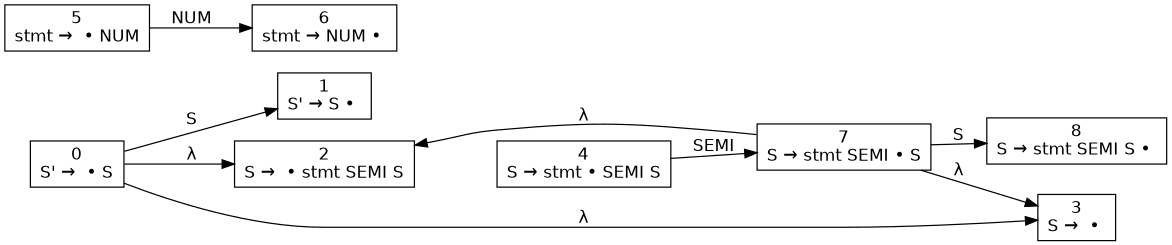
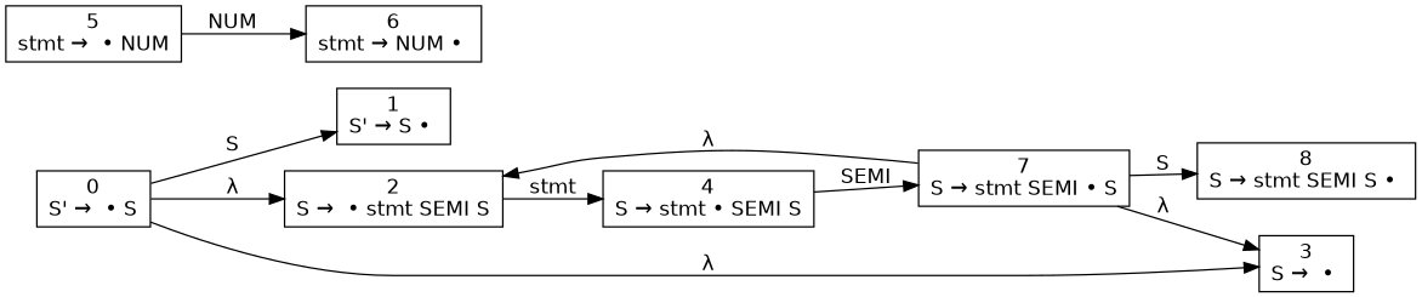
  digraph {
    rankdir=LR
    node [fontname=Helvetica shape=box]
    edge [fontname=Helvetica]
    n1 [label=<0<br />S' →  • S>]
    n2 [label=<1<br />S' → S • >]
    n3 [label=<2<br />S →  • stmt SEMI S>]
    n4 [label=<3<br />S →  • >]
    n5 [label=<4<br />S → stmt • SEMI S>]
    n6 [label=<7<br />S → stmt SEMI • S>]
    n7 [label=<5<br />stmt →  • NUM>]
    n8 [label=<6<br />stmt → NUM • >]
    n9 [label=<8<br />S → stmt SEMI S • >]
    n1 -> n2 [label=S]
    n1 -> n3 [label=<&lambda;>]
    n1 -> n4 [label=<&lambda;>]
+   n3 -> n5 [label=stmt]
    n5 -> n6 [label=SEMI]
    n6 -> n3 [label=<&lambda;>]
    n6 -> n4 [label=<&lambda;>]
    n6 -> n9 [label=S]
    n7 -> n8 [label=NUM]
  }
